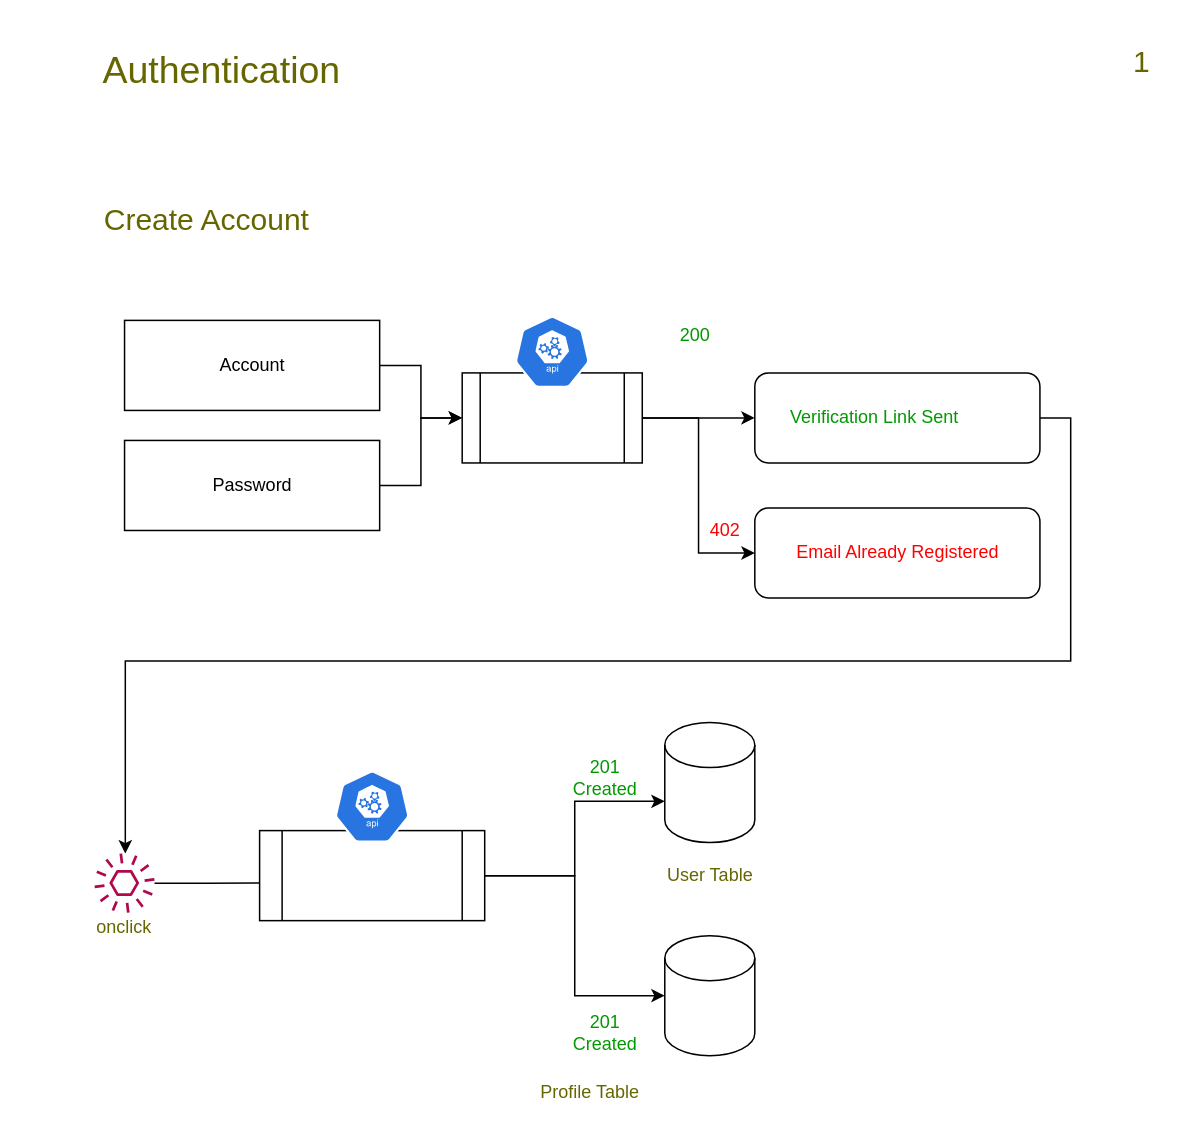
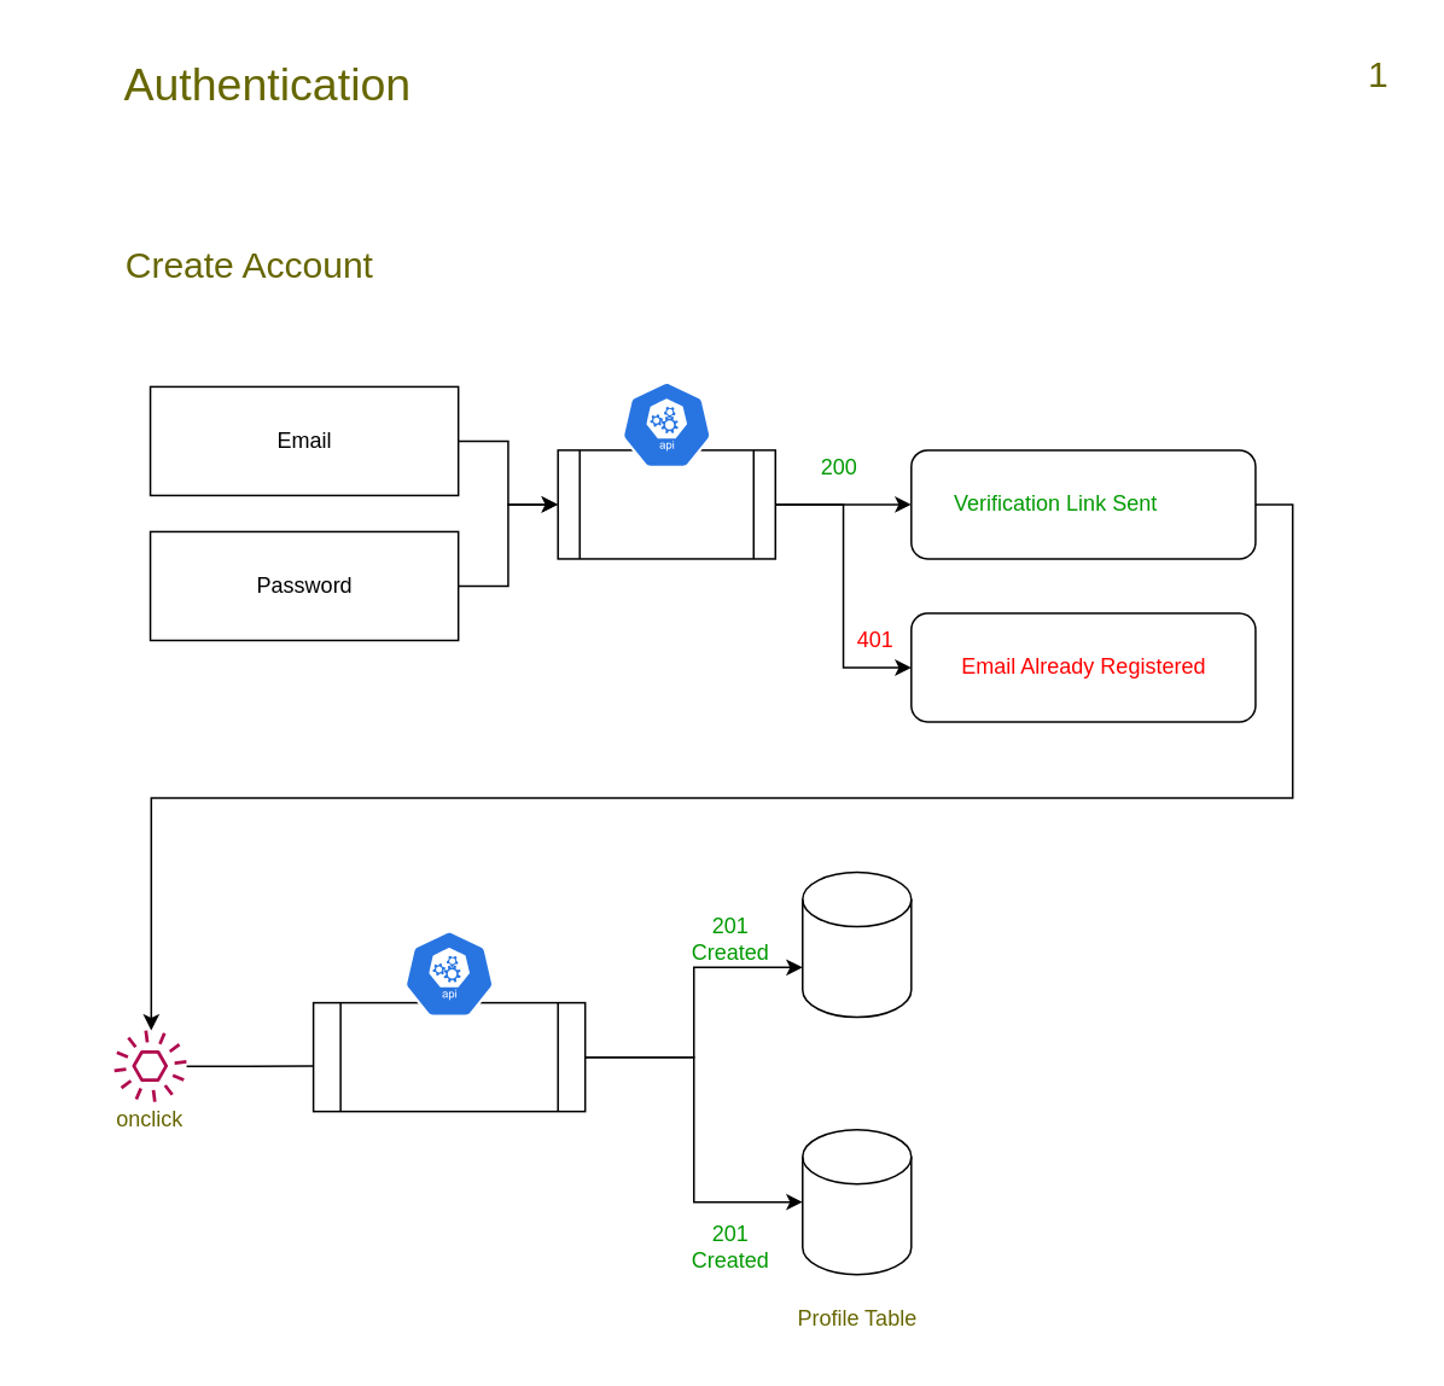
  <mxCell id="0" />
  <mxCell id="1" parent="0" />
  <mxCell id="2" style="edgeStyle=orthogonalEdgeStyle;rounded=0;orthogonalLoop=1;jettySize=auto;html=1;exitX=1;exitY=0.5;exitDx=0;exitDy=0;entryX=0;entryY=0.5;entryDx=0;entryDy=0;" edge="1" parent="1" source="3" target="10"><mxGeometry relative="1" as="geometry" /></mxCell>
  <mxCell id="3" value="" style="rounded=0;whiteSpace=wrap;html=1;" vertex="1" parent="1"><mxGeometry x="82.5" y="213" width="170" height="60" as="geometry" /></mxCell>
- <mxCell id="4" value="Account" style="text;html=1;strokeColor=none;fillColor=none;align=center;verticalAlign=middle;whiteSpace=wrap;rounded=0;" vertex="1" parent="1"><mxGeometry x="137.5" y="228" width="60" height="30" as="geometry" /></mxCell>
+ <mxCell id="4" value="Email" style="text;html=1;strokeColor=none;fillColor=none;align=center;verticalAlign=middle;whiteSpace=wrap;rounded=0;" vertex="1" parent="1"><mxGeometry x="137.5" y="228" width="60" height="30" as="geometry" /></mxCell>
  <mxCell id="5" style="edgeStyle=orthogonalEdgeStyle;rounded=0;orthogonalLoop=1;jettySize=auto;html=1;exitX=1;exitY=0.5;exitDx=0;exitDy=0;entryX=0;entryY=0.5;entryDx=0;entryDy=0;" edge="1" parent="1" source="6" target="10"><mxGeometry relative="1" as="geometry" /></mxCell>
  <mxCell id="6" value="" style="rounded=0;whiteSpace=wrap;html=1;" vertex="1" parent="1"><mxGeometry x="82.5" y="293" width="170" height="60" as="geometry" /></mxCell>
  <mxCell id="7" value="Password" style="text;html=1;strokeColor=none;fillColor=none;align=center;verticalAlign=middle;whiteSpace=wrap;rounded=0;" vertex="1" parent="1"><mxGeometry x="137.5" y="308" width="60" height="30" as="geometry" /></mxCell>
  <mxCell id="8" style="edgeStyle=orthogonalEdgeStyle;rounded=0;orthogonalLoop=1;jettySize=auto;html=1;exitX=1;exitY=0.5;exitDx=0;exitDy=0;entryX=0;entryY=0.5;entryDx=0;entryDy=0;fontColor=#007FFF;" edge="1" parent="1" source="10" target="13"><mxGeometry relative="1" as="geometry" /></mxCell>
  <mxCell id="9" style="edgeStyle=orthogonalEdgeStyle;rounded=0;orthogonalLoop=1;jettySize=auto;html=1;exitX=1;exitY=0.5;exitDx=0;exitDy=0;entryX=0;entryY=0.5;entryDx=0;entryDy=0;fontColor=#009900;" edge="1" parent="1" source="10" target="16"><mxGeometry relative="1" as="geometry" /></mxCell>
  <mxCell id="10" value="" style="shape=process;whiteSpace=wrap;html=1;backgroundOutline=1;" vertex="1" parent="1"><mxGeometry x="307.5" y="248" width="120" height="60" as="geometry" /></mxCell>
  <mxCell id="11" value="" style="sketch=0;html=1;dashed=0;whitespace=wrap;fillColor=#2875E2;strokeColor=#ffffff;points=[[0.005,0.63,0],[0.1,0.2,0],[0.9,0.2,0],[0.5,0,0],[0.995,0.63,0],[0.72,0.99,0],[0.5,1,0],[0.28,0.99,0]];verticalLabelPosition=bottom;align=center;verticalAlign=top;shape=mxgraph.kubernetes.icon;prIcon=api;fontColor=#007FFF;" vertex="1" parent="1"><mxGeometry x="342.5" y="210" width="50" height="48" as="geometry" /></mxCell>
  <mxCell id="12" style="edgeStyle=orthogonalEdgeStyle;rounded=0;orthogonalLoop=1;jettySize=auto;html=1;exitX=1;exitY=0.5;exitDx=0;exitDy=0;fontColor=#666600;" edge="1" parent="1" source="13" target="20"><mxGeometry relative="1" as="geometry"><Array as="points"><mxPoint x="713" y="278" /><mxPoint x="713" y="440" /><mxPoint x="83" y="440" /></Array></mxGeometry></mxCell>
  <mxCell id="13" value="" style="rounded=1;whiteSpace=wrap;html=1;fontColor=#007FFF;" vertex="1" parent="1"><mxGeometry x="502.5" y="248" width="190" height="60" as="geometry" /></mxCell>
  <mxCell id="14" value="&lt;font color=&quot;#009900&quot;&gt;Verification Link Sent&lt;/font&gt;" style="text;html=1;strokeColor=none;fillColor=none;align=center;verticalAlign=middle;whiteSpace=wrap;rounded=0;fontColor=#007FFF;" vertex="1" parent="1"><mxGeometry x="520" y="263" width="125" height="30" as="geometry" /></mxCell>
- <mxCell id="15" value="200" style="text;html=1;strokeColor=none;fillColor=none;align=center;verticalAlign=middle;whiteSpace=wrap;rounded=0;fontColor=#009900;" vertex="1" parent="1"><mxGeometry x="432.5" y="208" width="60" height="30" as="geometry" /></mxCell>
+ <mxCell id="15" value="200" style="text;html=1;strokeColor=none;fillColor=none;align=center;verticalAlign=middle;whiteSpace=wrap;rounded=0;fontColor=#009900;" vertex="1" parent="1"><mxGeometry x="432.5" y="243" width="60" height="30" as="geometry" /></mxCell>
  <mxCell id="16" value="" style="rounded=1;whiteSpace=wrap;html=1;fontColor=#009900;" vertex="1" parent="1"><mxGeometry x="502.5" y="338" width="190" height="60" as="geometry" /></mxCell>
  <mxCell id="17" value="&lt;font color=&quot;#FF0000&quot;&gt;Email Already Registered&lt;br&gt;&lt;/font&gt;" style="text;html=1;strokeColor=none;fillColor=none;align=center;verticalAlign=middle;whiteSpace=wrap;rounded=0;fontColor=#007FFF;" vertex="1" parent="1"><mxGeometry x="518.75" y="353" width="157.5" height="30" as="geometry" /></mxCell>
- <mxCell id="18" value="&lt;font color=&quot;#FF0000&quot;&gt;402&lt;/font&gt;" style="text;html=1;strokeColor=none;fillColor=none;align=center;verticalAlign=middle;whiteSpace=wrap;rounded=0;fontColor=#009900;" vertex="1" parent="1"><mxGeometry x="452.5" y="338" width="60" height="30" as="geometry" /></mxCell>
+ <mxCell id="18" value="&lt;font color=&quot;#FF0000&quot;&gt;401&lt;/font&gt;" style="text;html=1;strokeColor=none;fillColor=none;align=center;verticalAlign=middle;whiteSpace=wrap;rounded=0;fontColor=#009900;" vertex="1" parent="1"><mxGeometry x="452.5" y="338" width="60" height="30" as="geometry" /></mxCell>
  <mxCell id="19" style="edgeStyle=orthogonalEdgeStyle;rounded=0;orthogonalLoop=1;jettySize=auto;html=1;entryX=0.063;entryY=0.583;entryDx=0;entryDy=0;entryPerimeter=0;fontColor=#666600;" edge="1" parent="1" source="20" target="24"><mxGeometry relative="1" as="geometry" /></mxCell>
  <mxCell id="20" value="" style="sketch=0;outlineConnect=0;fontColor=#232F3E;gradientColor=none;fillColor=#B0084D;strokeColor=none;dashed=0;verticalLabelPosition=bottom;verticalAlign=top;align=center;html=1;fontSize=12;fontStyle=0;aspect=fixed;pointerEvents=1;shape=mxgraph.aws4.event;" vertex="1" parent="1"><mxGeometry x="62.5" y="568" width="40" height="40" as="geometry" /></mxCell>
  <mxCell id="21" value="&lt;font color=&quot;#666600&quot;&gt;onclick&lt;/font&gt;" style="text;html=1;strokeColor=none;fillColor=none;align=center;verticalAlign=middle;whiteSpace=wrap;rounded=0;fontColor=#007FFF;" vertex="1" parent="1"><mxGeometry x="20" y="603" width="125" height="30" as="geometry" /></mxCell>
  <mxCell id="22" style="edgeStyle=orthogonalEdgeStyle;rounded=0;orthogonalLoop=1;jettySize=auto;html=1;exitX=1;exitY=0.5;exitDx=0;exitDy=0;entryX=0;entryY=0;entryDx=0;entryDy=52.5;entryPerimeter=0;fontColor=#666600;" edge="1" parent="1" source="24" target="26"><mxGeometry relative="1" as="geometry" /></mxCell>
  <mxCell id="23" style="edgeStyle=orthogonalEdgeStyle;rounded=0;orthogonalLoop=1;jettySize=auto;html=1;exitX=1;exitY=0.5;exitDx=0;exitDy=0;entryX=0;entryY=0.5;entryDx=0;entryDy=0;entryPerimeter=0;fontColor=#666600;" edge="1" parent="1" source="24" target="27"><mxGeometry relative="1" as="geometry" /></mxCell>
  <mxCell id="24" value="" style="shape=process;whiteSpace=wrap;html=1;backgroundOutline=1;" vertex="1" parent="1"><mxGeometry x="172.5" y="553" width="150" height="60" as="geometry" /></mxCell>
  <mxCell id="25" value="" style="sketch=0;html=1;dashed=0;whitespace=wrap;fillColor=#2875E2;strokeColor=#ffffff;points=[[0.005,0.63,0],[0.1,0.2,0],[0.9,0.2,0],[0.5,0,0],[0.995,0.63,0],[0.72,0.99,0],[0.5,1,0],[0.28,0.99,0]];verticalLabelPosition=bottom;align=center;verticalAlign=top;shape=mxgraph.kubernetes.icon;prIcon=api;fontColor=#007FFF;" vertex="1" parent="1"><mxGeometry x="222.5" y="513" width="50" height="48" as="geometry" /></mxCell>
  <mxCell id="26" value="" style="shape=cylinder3;whiteSpace=wrap;html=1;boundedLbl=1;backgroundOutline=1;size=15;fontColor=#666600;" vertex="1" parent="1"><mxGeometry x="442.5" y="481" width="60" height="80" as="geometry" /></mxCell>
  <mxCell id="27" value="" style="shape=cylinder3;whiteSpace=wrap;html=1;boundedLbl=1;backgroundOutline=1;size=15;fontColor=#666600;" vertex="1" parent="1"><mxGeometry x="442.5" y="623" width="60" height="80" as="geometry" /></mxCell>
- <mxCell id="28" value="User Table" style="text;html=1;strokeColor=none;fillColor=none;align=center;verticalAlign=middle;whiteSpace=wrap;rounded=0;fontColor=#666600;" vertex="1" parent="1"><mxGeometry x="442.5" y="568" width="60" height="30" as="geometry" /></mxCell>
- <mxCell id="29" value="Profile Table" style="text;html=1;strokeColor=none;fillColor=none;align=center;verticalAlign=middle;whiteSpace=wrap;rounded=0;fontColor=#666600;" vertex="1" parent="1"><mxGeometry x="342.5" y="713" width="100" height="30" as="geometry" /></mxCell>
+ <mxCell id="29" value="Profile Table" style="text;html=1;strokeColor=none;fillColor=none;align=center;verticalAlign=middle;whiteSpace=wrap;rounded=0;fontColor=#666600;" vertex="1" parent="1"><mxGeometry x="422.5" y="713" width="100" height="30" as="geometry" /></mxCell>
  <mxCell id="30" value="201 Created" style="text;html=1;strokeColor=none;fillColor=none;align=center;verticalAlign=middle;whiteSpace=wrap;rounded=0;fontColor=#009900;" vertex="1" parent="1"><mxGeometry x="372.5" y="503" width="60" height="30" as="geometry" /></mxCell>
  <mxCell id="31" value="201 Created" style="text;html=1;strokeColor=none;fillColor=none;align=center;verticalAlign=middle;whiteSpace=wrap;rounded=0;fontColor=#009900;" vertex="1" parent="1"><mxGeometry x="372.5" y="673" width="60" height="30" as="geometry" /></mxCell>
  <mxCell id="32" value="&lt;font style=&quot;font-size: 20px;&quot;&gt;Create Account&lt;/font&gt;" style="text;html=1;strokeColor=none;fillColor=none;align=center;verticalAlign=middle;whiteSpace=wrap;rounded=0;fontColor=#666600;" vertex="1" parent="1"><mxGeometry x="20" y="130" width="235" height="30" as="geometry" /></mxCell>
  <mxCell id="33" value="&lt;font style=&quot;font-size: 25px;&quot;&gt;Authentication &lt;br&gt;&lt;/font&gt;" style="text;html=1;strokeColor=none;fillColor=none;align=center;verticalAlign=middle;whiteSpace=wrap;rounded=0;fontColor=#666600;" vertex="1" parent="1"><mxGeometry x="30" y="30" width="235" height="30" as="geometry" /></mxCell>
  <mxCell id="34" value="1" style="text;html=1;align=center;verticalAlign=middle;resizable=0;points=[];autosize=1;strokeColor=none;fillColor=none;fontSize=20;fontColor=#666600;" vertex="1" parent="1"><mxGeometry x="745" y="20" width="30" height="40" as="geometry" /></mxCell>
